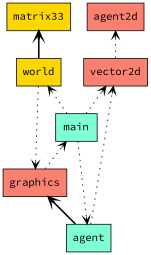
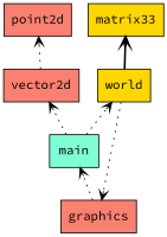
  digraph {
    fontname="Source Code Pro"
    rankdir=BT
    node [fillcolor=salmon fontname="Source Code Pro" shape=box style=filled]
    edge [arrowhead=open arrowtail=none fontname="Source Code Pro" style=dotted]
-   n1 [fillcolor=aquamarine label=agent]
    n2 [label=graphics]
    n3 [label=vector2d]
    n4 [fillcolor=aquamarine label=main]
-   n5 [label=agent2d]
+   n5 [label=point2d]
    n6 [fillcolor=gold label=world]
    n7 [fillcolor=gold label=matrix33]
-   n1 -> n2 [style=bold]
-   n1 -> n3
    n2 -> n4
    n3 -> n5
-   n4 -> n1
    n4 -> n3
    n4 -> n6
    n6 -> n2
    n6 -> n7 [style=bold]
  }
